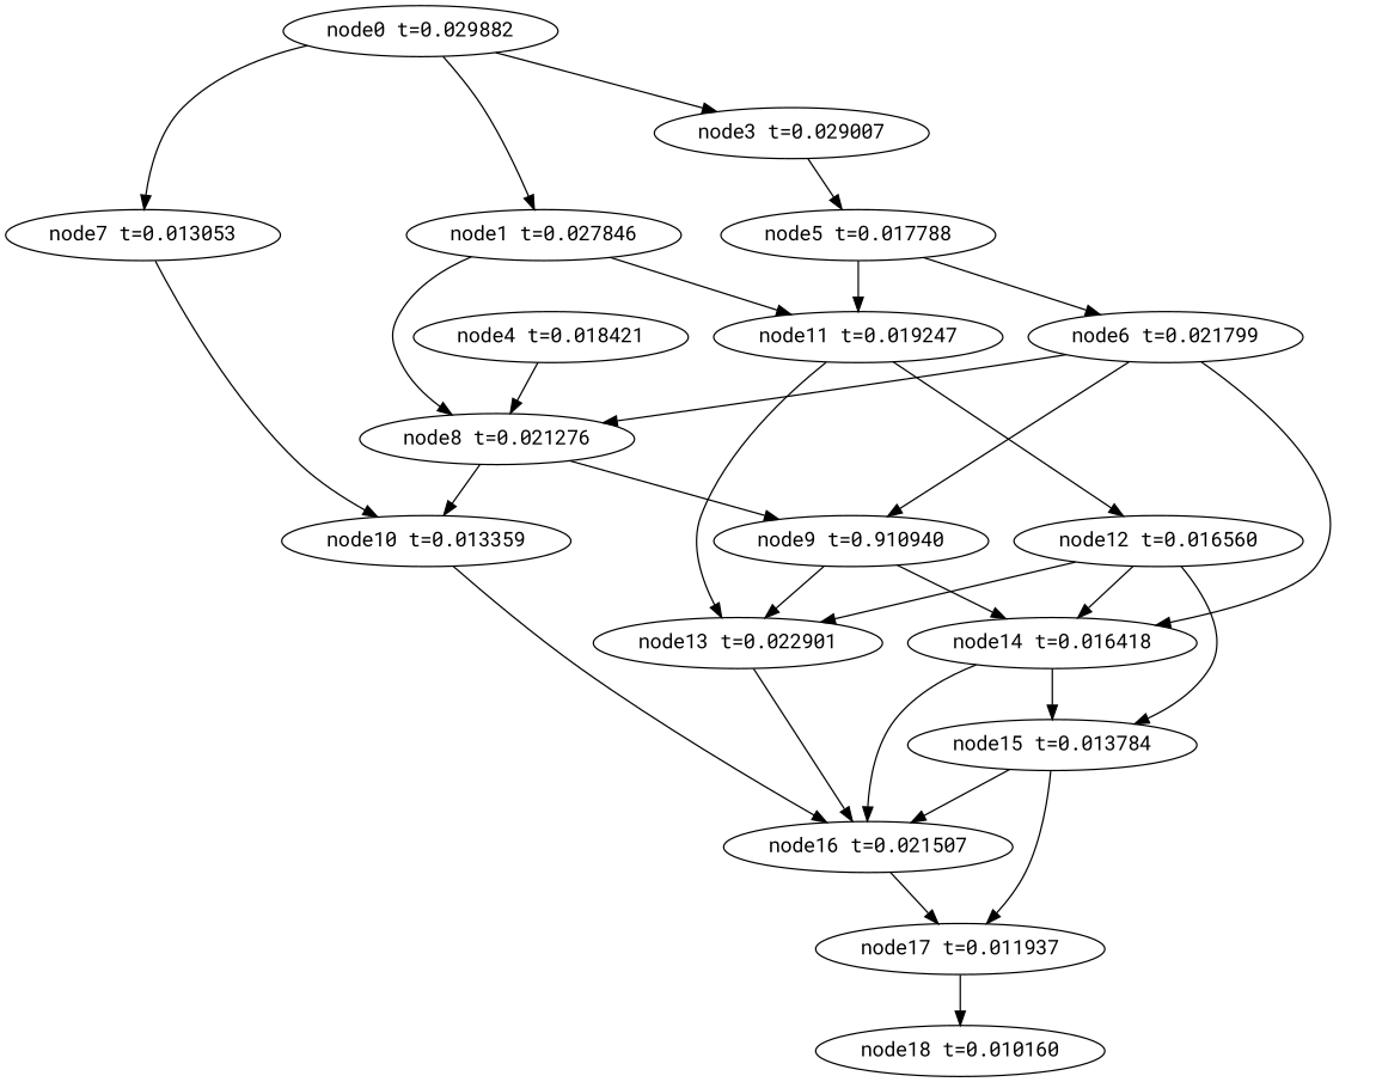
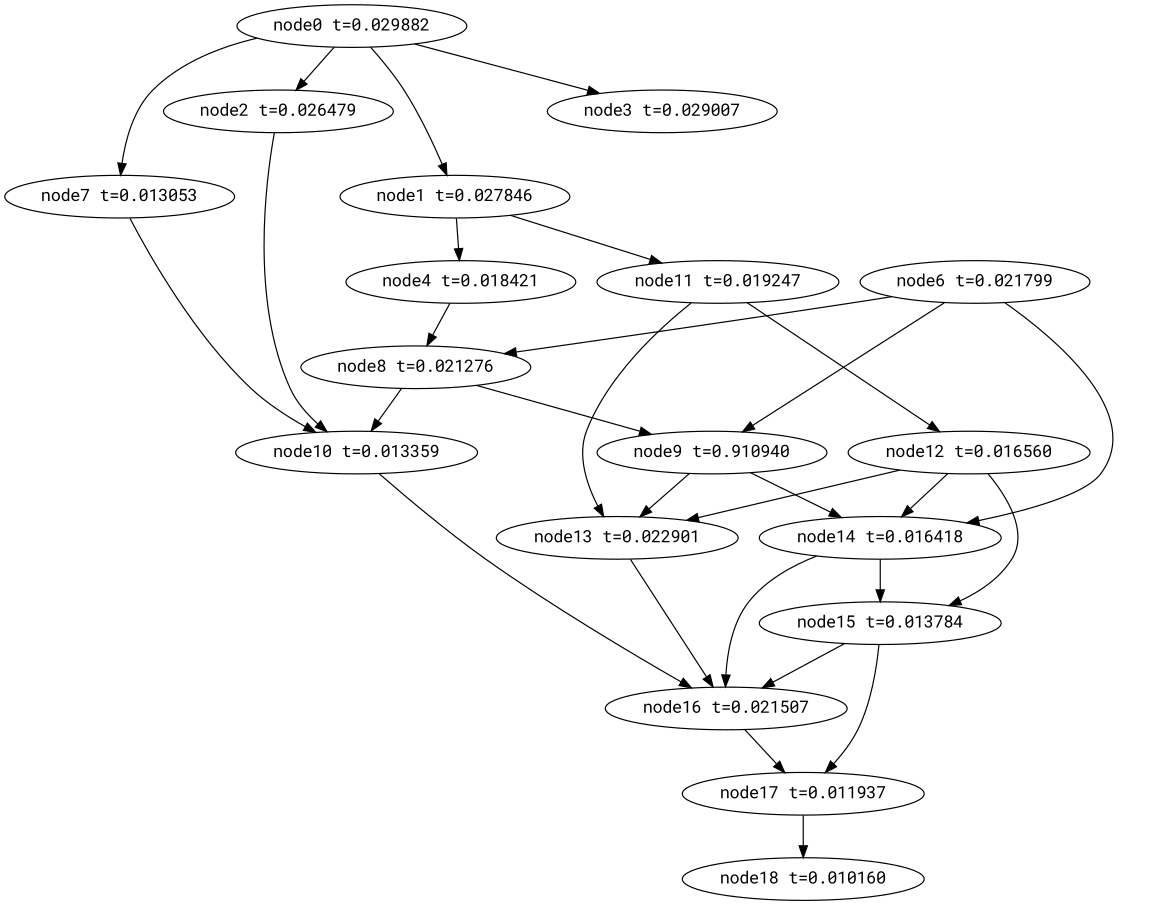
  digraph {
    fontname="Roboto Mono"
    node [fontname="Roboto Mono"]
    edge [fontname="Roboto Mono"]
    n1 [label="node18 t=0.010160"]
    n2 [label="node17 t=0.011937"]
    n3 [label="node16 t=0.021507"]
    n4 [label="node15 t=0.013784"]
    n5 [label="node14 t=0.016418"]
    n6 [label="node13 t=0.022901"]
    n7 [label="node12 t=0.016560"]
    n8 [label="node11 t=0.019247"]
    n9 [label="node10 t=0.013359"]
    n10 [label="node9 t=0.910940"]
    n11 [label="node8 t=0.021276"]
    n12 [label="node7 t=0.013053"]
    n13 [label="node6 t=0.021799"]
-   n14 [label="node5 t=0.017788"]
    n15 [label="node4 t=0.018421"]
    n16 [label="node3 t=0.029007"]
+   n17 [label="node2 t=0.026479"]
    n18 [label="node1 t=0.027846"]
    n19 [label="node0 t=0.029882"]
    n2 -> n1
    n3 -> n2
    n4 -> n2
    n4 -> n3
    n5 -> n3
    n5 -> n4
    n6 -> n3
    n7 -> n4
    n7 -> n5
    n7 -> n6
    n8 -> n6
    n8 -> n7
    n9 -> n3
    n10 -> n5
    n10 -> n6
    n11 -> n9
    n11 -> n10
    n12 -> n9
    n13 -> n5
    n13 -> n10
    n13 -> n11
-   n14 -> n8
-   n14 -> n13
    n15 -> n11
-   n16 -> n14
+   n17 -> n9
    n18 -> n8
-   n18 -> n11
+   n18 -> n15
    n19 -> n12
    n19 -> n16
+   n19 -> n17
    n19 -> n18
  }
